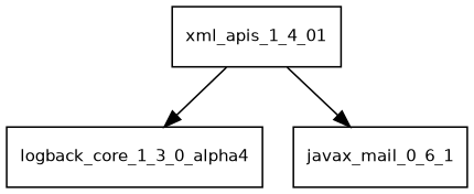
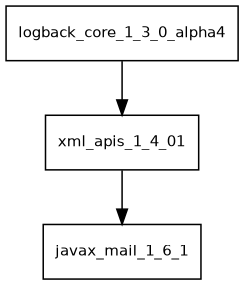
  digraph {
    fontname="DejaVu Sans"
    node [fontname="DejaVu Sans" fontsize=10.0 shape=box]
    edge [fontname="DejaVu Sans"]
    logback_core_1_3_0_alpha4
    xml_apis_1_4_01
-   javax_mail_1_6_1 [label=javax_mail_0_6_1]
-   xml_apis_1_4_01 -> logback_core_1_3_0_alpha4
+   javax_mail_1_6_1
+   logback_core_1_3_0_alpha4 -> xml_apis_1_4_01
    xml_apis_1_4_01 -> javax_mail_1_6_1
  }
